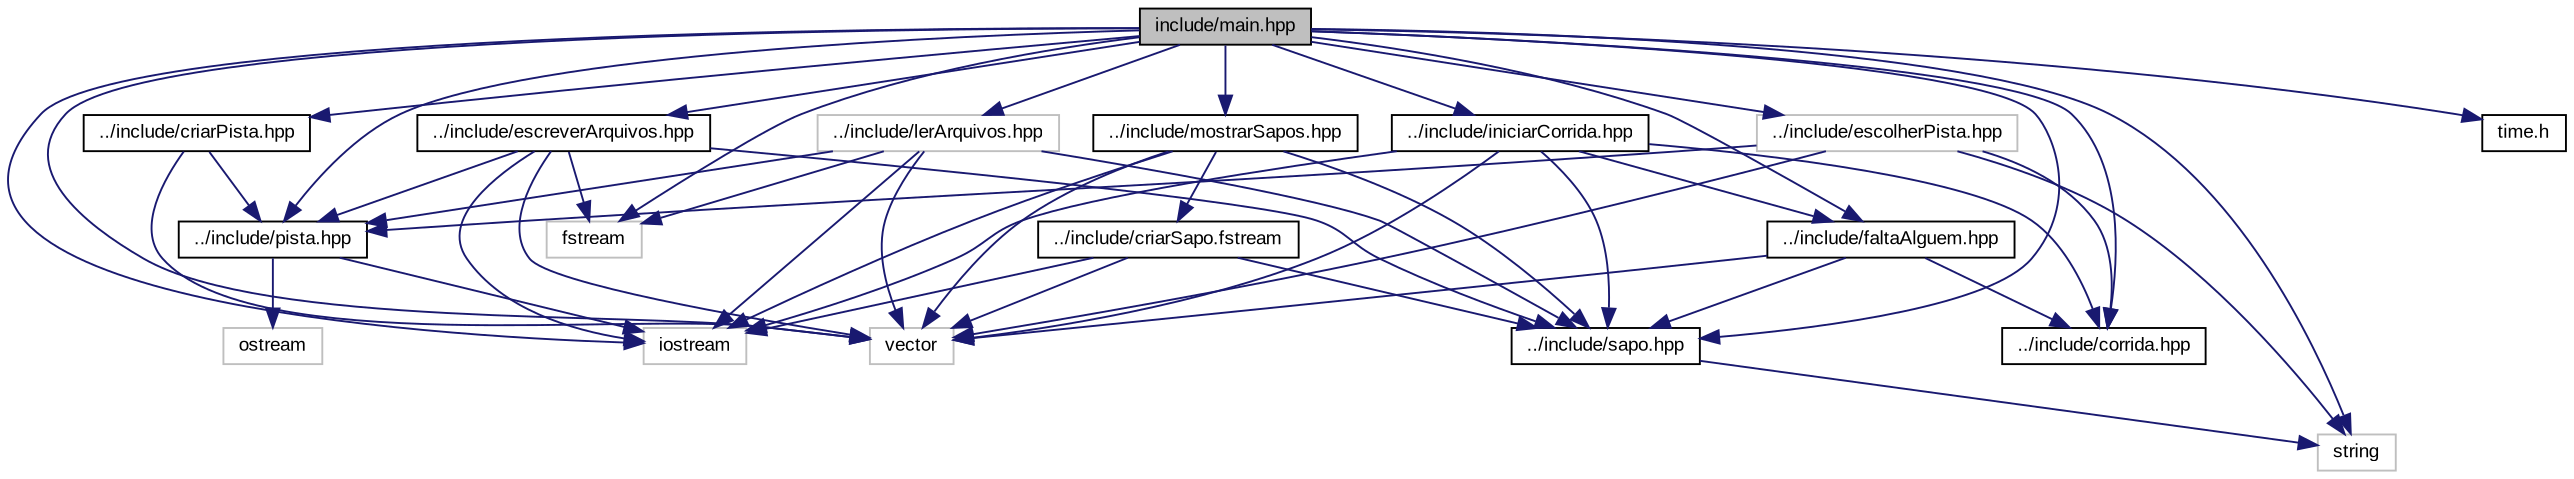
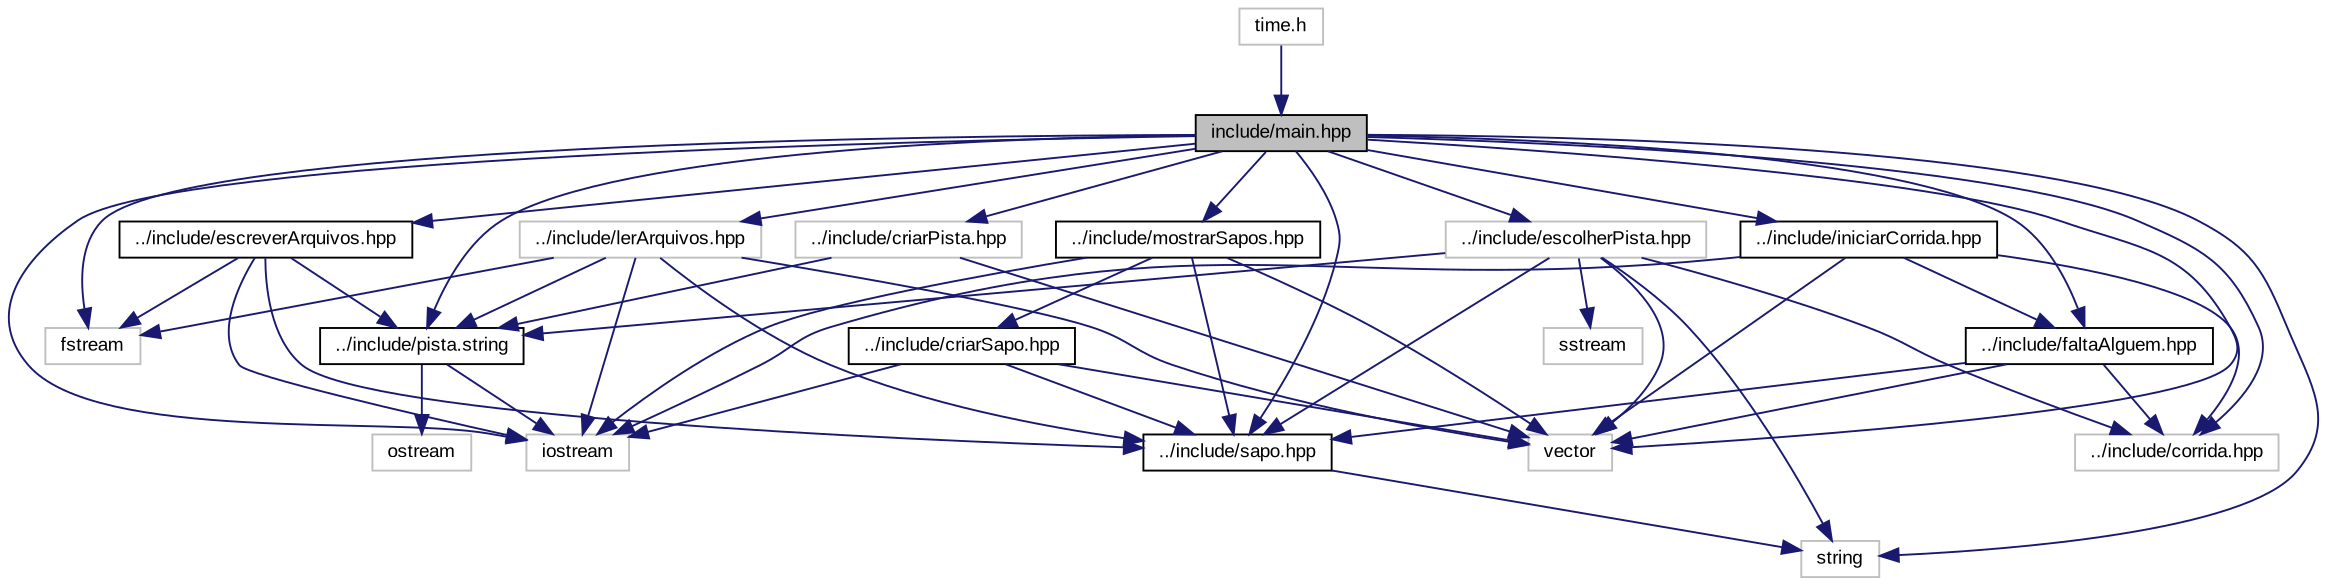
  digraph {
    fontname="Liberation Sans"
    node [color=black fillcolor=white fontname="Liberation Sans" fontsize=10 shape=record style=filled]
    edge [color=midnightblue fontname="Liberation Sans" fontsize=10 labelfontname=Helvetica labelfontsize=10 style=solid]
    n1 [fillcolor=grey75 fontcolor=black height=0.2 label="include/main.hpp" width=0.4]
    n2 [color=grey75 height=0.2 label=iostream width=0.4]
    n3 [color=grey75 height=0.2 label=string width=0.4]
    n4 [color=grey75 height=0.2 label=fstream width=0.4]
    n5 [color=grey75 height=0.2 label=vector width=0.4]
-   n6 [height=0.2 label="time.h" width=0.4]
+   n6 [color=grey75 height=0.2 label="time.h" width=0.4]
    n7 [height=0.2 label="../include/sapo.hpp" width=0.4]
-   n8 [height=0.2 label="../include/corrida.hpp" width=0.4]
-   n9 [height=0.2 label="../include/pista.hpp" width=0.4]
+   n8 [color=grey75 height=0.2 label="../include/corrida.hpp" width=0.4]
+   n9 [height=0.2 label="../include/pista.string" width=0.4]
    n10 [color=grey75 height=0.2 label="../include/lerArquivos.hpp" width=0.4]
    n11 [height=0.2 label="../include/escreverArquivos.hpp" width=0.4]
    n12 [color=grey75 height=0.2 label="../include/escolherPista.hpp" width=0.4]
    n13 [height=0.2 label="../include/iniciarCorrida.hpp" width=0.4]
    n14 [height=0.2 label="../include/faltaAlguem.hpp" width=0.4]
    n15 [height=0.2 label="../include/mostrarSapos.hpp" width=0.4]
-   n16 [height=0.2 label="../include/criarPista.hpp" width=0.4]
+   n16 [color=grey75 height=0.2 label="../include/criarPista.hpp" width=0.4]
    n17 [color=grey75 height=0.2 label=ostream width=0.4]
-   n19 [height=0.2 label="../include/criarSapo.fstream" width=0.4]
+   n18 [color=grey75 height=0.2 label=sstream width=0.4]
+   n19 [height=0.2 label="../include/criarSapo.hpp" width=0.4]
    n1 -> n2
    n1 -> n3
    n1 -> n4
    n1 -> n5
-   n1 -> n6
+   n6 -> n1
    n1 -> n7
    n1 -> n8
    n1 -> n9
    n1 -> n10
    n1 -> n11
    n1 -> n12
    n1 -> n13
    n1 -> n14
    n1 -> n15
    n1 -> n16
    n7 -> n3
    n9 -> n2
    n9 -> n17
    n10 -> n2
    n10 -> n4
    n10 -> n5
    n10 -> n7
    n10 -> n9
    n11 -> n2
    n11 -> n4
-   n11 -> n5
    n11 -> n7
    n11 -> n9
    n12 -> n3
    n12 -> n5
    n12 -> n8
    n12 -> n9
+   n12 -> n18
    n13 -> n2
    n13 -> n5
-   n13 -> n7
+   n12 -> n7
    n13 -> n8
    n13 -> n14
    n14 -> n5
    n14 -> n7
    n14 -> n8
    n15 -> n2
    n15 -> n5
    n15 -> n7
    n15 -> n19
    n16 -> n5
    n16 -> n9
    n19 -> n2
    n19 -> n5
    n19 -> n7
  }
